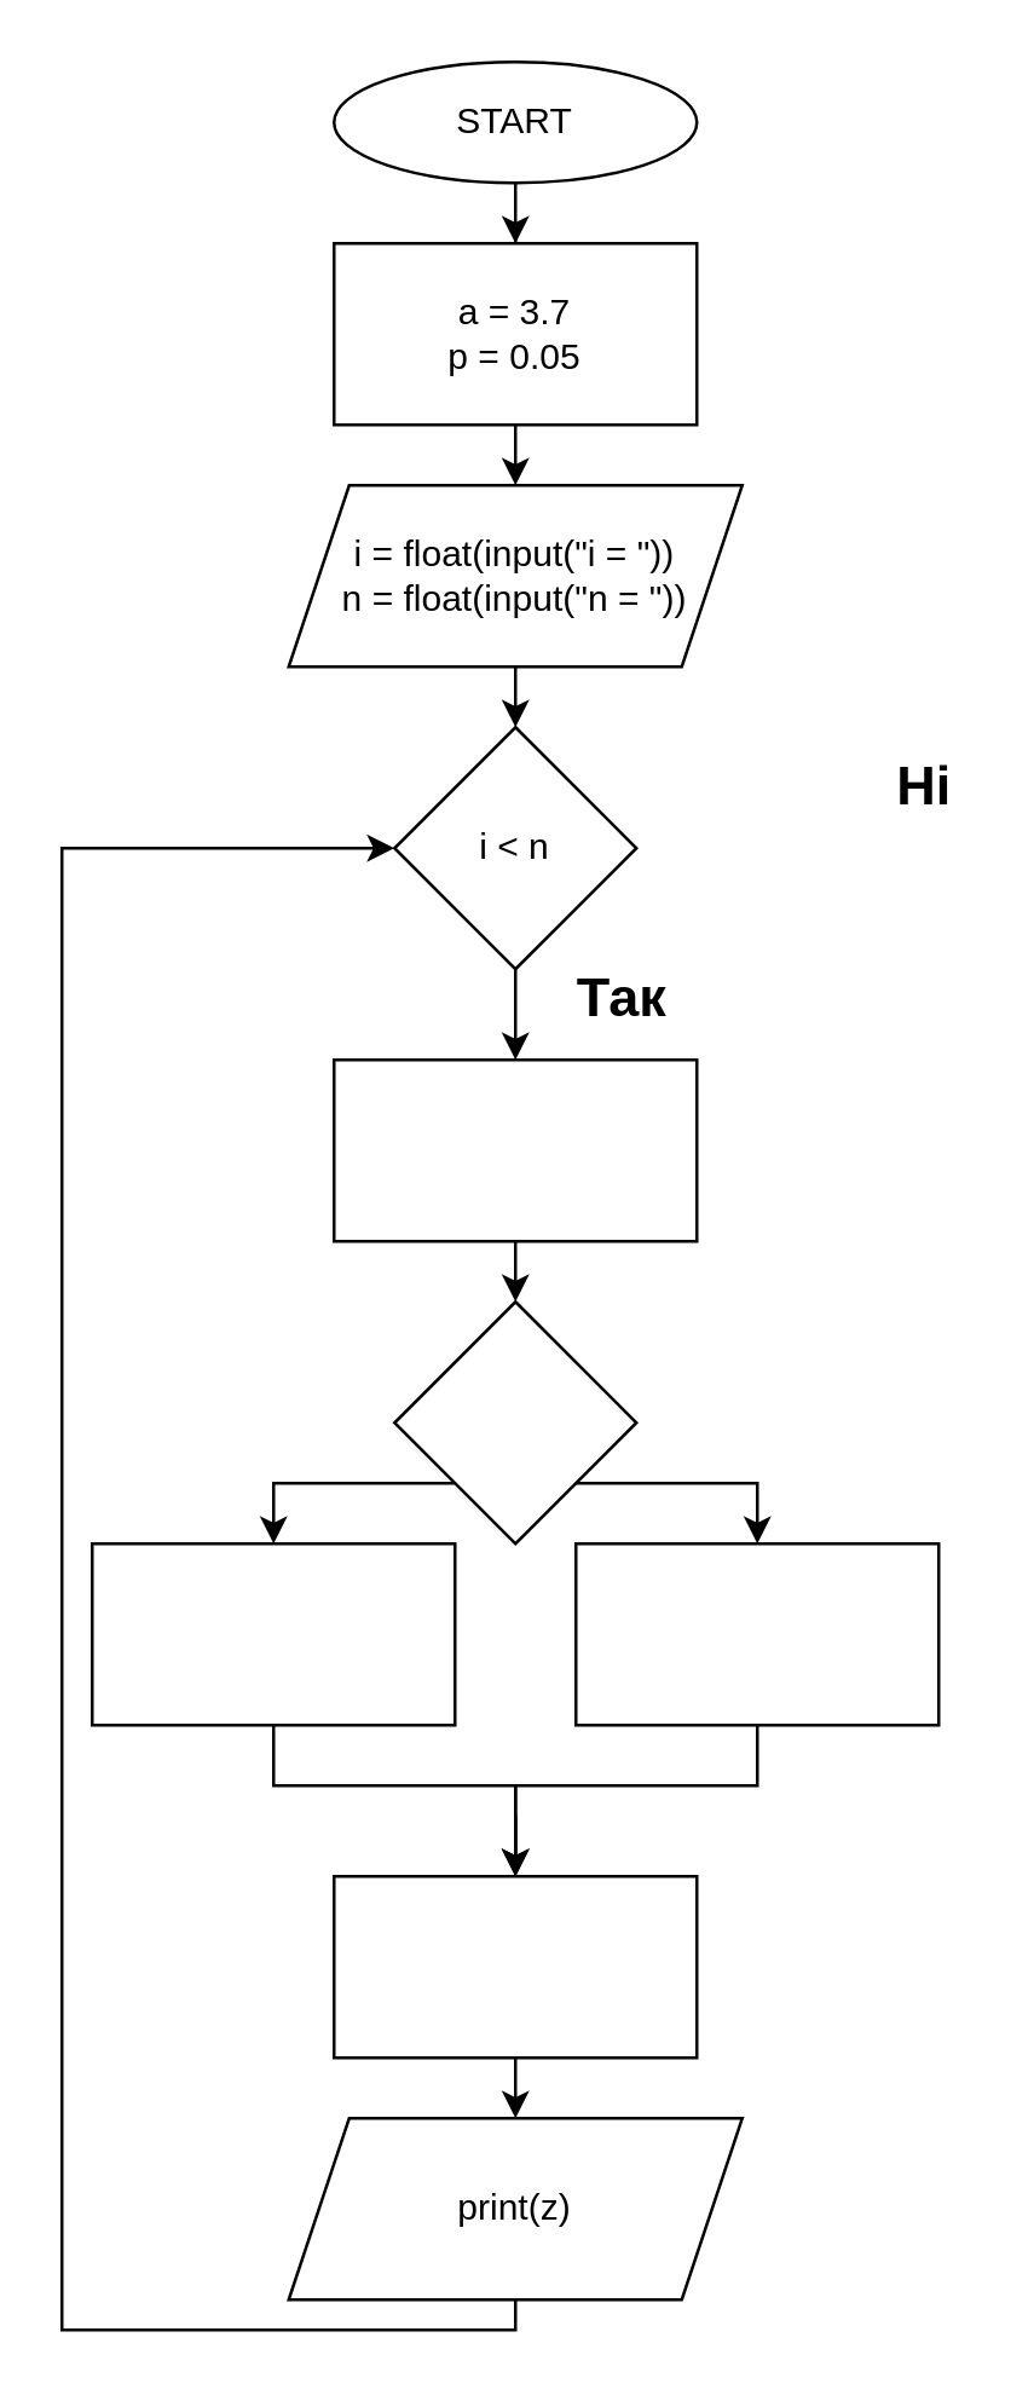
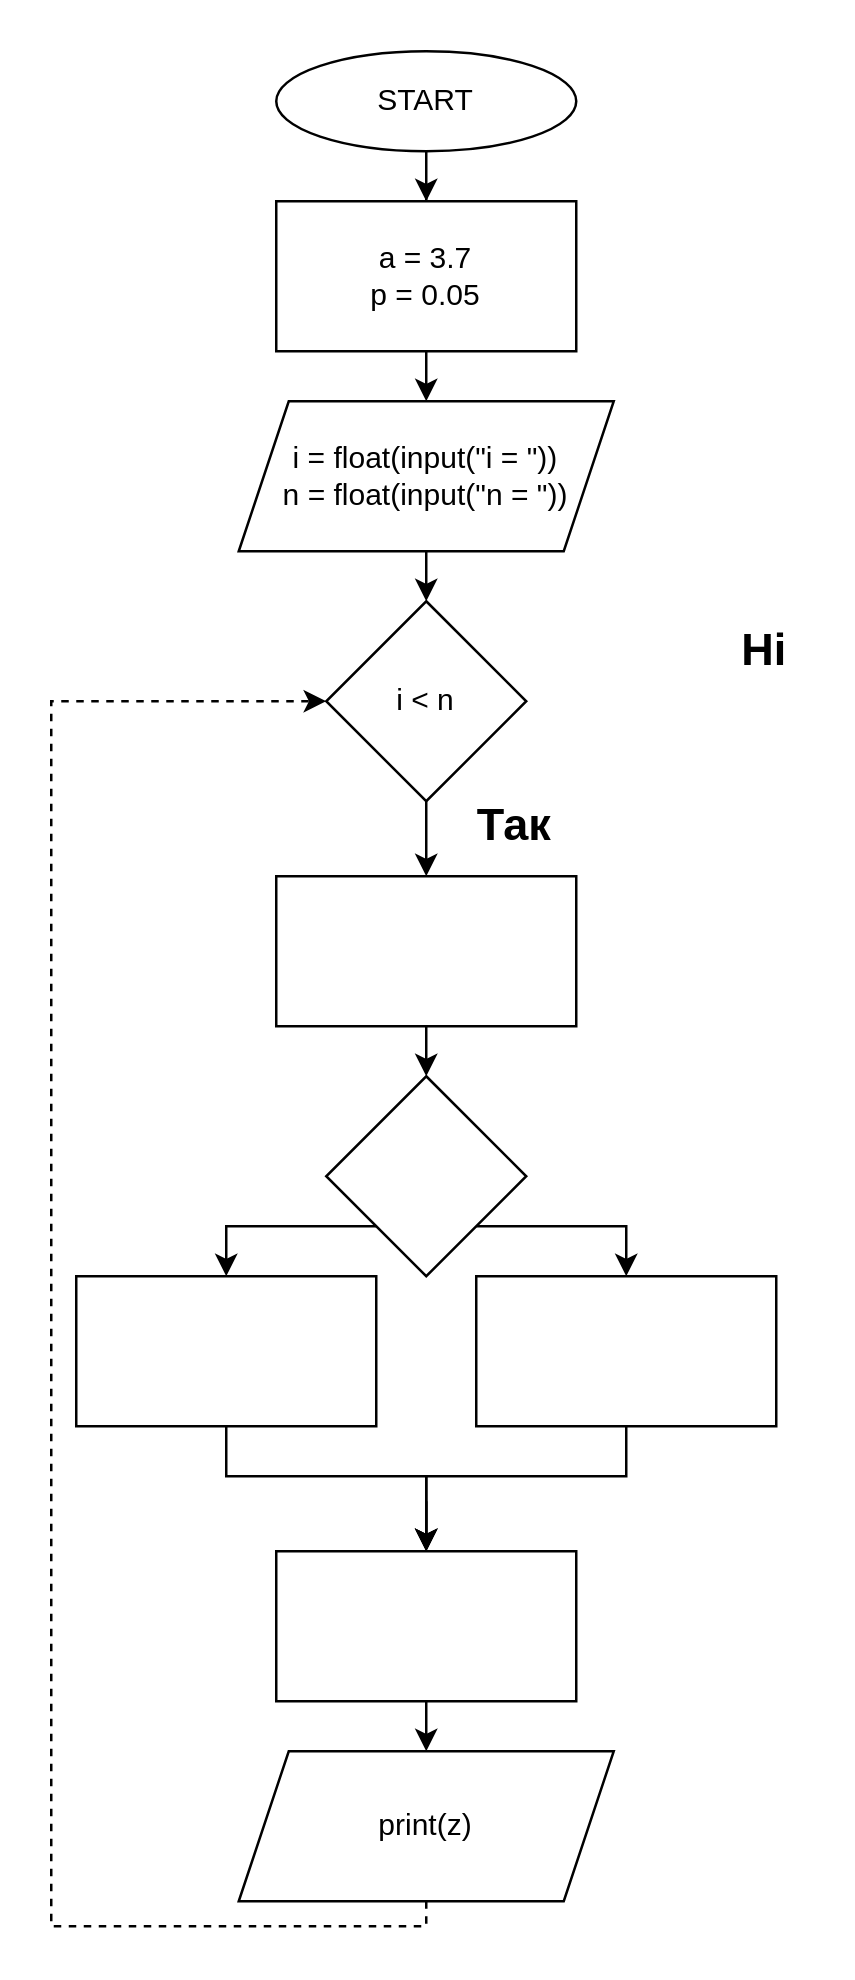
  <mxCell id="0" />
  <mxCell id="1" parent="0" />
  <mxCell id="2" style="edgeStyle=orthogonalEdgeStyle;rounded=0;orthogonalLoop=1;jettySize=auto;html=1;exitX=0.5;exitY=1;exitDx=0;exitDy=0;" edge="1" parent="1" source="3" target="5"><mxGeometry relative="1" as="geometry" /></mxCell>
  <mxCell id="3" value="START" style="ellipse;whiteSpace=wrap;html=1;" vertex="1" parent="1"><mxGeometry x="110" y="20" width="120" height="40" as="geometry" /></mxCell>
  <mxCell id="4" style="edgeStyle=orthogonalEdgeStyle;rounded=0;orthogonalLoop=1;jettySize=auto;html=1;exitX=0.5;exitY=1;exitDx=0;exitDy=0;entryX=0.5;entryY=0;entryDx=0;entryDy=0;" edge="1" parent="1" source="5" target="7"><mxGeometry relative="1" as="geometry" /></mxCell>
  <mxCell id="5" value="&lt;div&gt;a = 3.7&lt;/div&gt;&lt;div&gt;p = 0.05&lt;/div&gt;" style="rounded=0;whiteSpace=wrap;html=1;" vertex="1" parent="1"><mxGeometry x="110" y="80" width="120" height="60" as="geometry" /></mxCell>
  <mxCell id="6" style="edgeStyle=orthogonalEdgeStyle;rounded=0;orthogonalLoop=1;jettySize=auto;html=1;exitX=0.5;exitY=1;exitDx=0;exitDy=0;entryX=0.5;entryY=0;entryDx=0;entryDy=0;" edge="1" parent="1" source="7" target="9"><mxGeometry relative="1" as="geometry" /></mxCell>
  <mxCell id="7" value="&lt;div&gt;i = float(input(&quot;i = &quot;))&lt;/div&gt;&lt;div&gt;n = float(input(&quot;n = &quot;))&lt;/div&gt;" style="shape=parallelogram;perimeter=parallelogramPerimeter;whiteSpace=wrap;html=1;fixedSize=1;" vertex="1" parent="1"><mxGeometry x="95" y="160" width="150" height="60" as="geometry" /></mxCell>
- <mxCell id="8" style="edgeStyle=orthogonalEdgeStyle;rounded=0;orthogonalLoop=1;jettySize=auto;html=1;entryX=0;entryY=0.5;entryDx=0;entryDy=0;exitX=0.5;exitY=1;exitDx=0;exitDy=0;" edge="1" parent="1" source="25" target="9"><mxGeometry relative="1" as="geometry"><mxPoint x="10" y="250" as="targetPoint" /><mxPoint x="320" y="800" as="sourcePoint" /><Array as="points"><mxPoint x="170" y="770" /><mxPoint x="20" y="770" /><mxPoint x="20" y="280" /></Array></mxGeometry></mxCell>
+ <mxCell id="8" style="edgeStyle=orthogonalEdgeStyle;rounded=0;orthogonalLoop=1;jettySize=auto;html=1;entryX=0;entryY=0.5;entryDx=0;entryDy=0;exitX=0.5;exitY=1;exitDx=0;exitDy=0;dashed=1;" edge="1" parent="1" source="25" target="9"><mxGeometry relative="1" as="geometry"><mxPoint x="10" y="250" as="targetPoint" /><mxPoint x="320" y="800" as="sourcePoint" /><Array as="points"><mxPoint x="170" y="770" /><mxPoint x="20" y="770" /><mxPoint x="20" y="280" /></Array></mxGeometry></mxCell>
  <mxCell id="9" value="i &amp;lt; n" style="rhombus;whiteSpace=wrap;html=1;" vertex="1" parent="1"><mxGeometry x="130" y="240" width="80" height="80" as="geometry" /></mxCell>
  <mxCell id="10" value="" style="rounded=0;whiteSpace=wrap;html=1;" vertex="1" parent="1"><mxGeometry x="110" y="350" width="120" height="60" as="geometry" /></mxCell>
  <mxCell id="11" style="edgeStyle=orthogonalEdgeStyle;rounded=0;orthogonalLoop=1;jettySize=auto;html=1;entryX=0.5;entryY=0;entryDx=0;entryDy=0;" edge="1" parent="1" source="9" target="10"><mxGeometry relative="1" as="geometry"><mxPoint x="160" y="350" as="targetPoint" /><mxPoint x="170" y="320" as="sourcePoint" /><Array as="points"><mxPoint x="170" y="330" /><mxPoint x="170" y="330" /></Array></mxGeometry></mxCell>
  <mxCell id="12" style="edgeStyle=orthogonalEdgeStyle;rounded=0;orthogonalLoop=1;jettySize=auto;html=1;exitX=0.5;exitY=1;exitDx=0;exitDy=0;entryX=0.5;entryY=0;entryDx=0;entryDy=0;" edge="1" parent="1" source="13" target="25"><mxGeometry relative="1" as="geometry" /></mxCell>
  <mxCell id="13" value="" style="rounded=0;whiteSpace=wrap;html=1;" vertex="1" parent="1"><mxGeometry x="110" y="620" width="120" height="60" as="geometry" /></mxCell>
  <mxCell id="14" style="edgeStyle=orthogonalEdgeStyle;rounded=0;orthogonalLoop=1;jettySize=auto;html=1;entryX=0.5;entryY=0;entryDx=0;entryDy=0;" edge="1" parent="1" target="13"><mxGeometry relative="1" as="geometry"><mxPoint x="130" y="280" as="targetPoint" /><mxPoint x="170" y="600" as="sourcePoint" /><Array as="points"><mxPoint x="170" y="620" /></Array></mxGeometry></mxCell>
  <mxCell id="15" style="edgeStyle=orthogonalEdgeStyle;rounded=0;orthogonalLoop=1;jettySize=auto;html=1;entryX=0.5;entryY=0;entryDx=0;entryDy=0;" edge="1" parent="1" source="23" target="13"><mxGeometry relative="1" as="geometry"><mxPoint x="170" y="710" as="targetPoint" /><Array as="points"><mxPoint x="250" y="590" /><mxPoint x="170" y="590" /></Array></mxGeometry></mxCell>
  <mxCell id="16" style="edgeStyle=orthogonalEdgeStyle;rounded=0;orthogonalLoop=1;jettySize=auto;html=1;entryX=0.5;entryY=0;entryDx=0;entryDy=0;" edge="1" parent="1" source="21" target="13"><mxGeometry relative="1" as="geometry"><mxPoint x="120" y="610" as="targetPoint" /><Array as="points"><mxPoint x="90" y="590" /><mxPoint x="170" y="590" /></Array></mxGeometry></mxCell>
  <mxCell id="17" value="" style="rhombus;whiteSpace=wrap;html=1;" vertex="1" parent="1"><mxGeometry x="130" y="430" width="80" height="80" as="geometry" /></mxCell>
  <mxCell id="18" style="edgeStyle=orthogonalEdgeStyle;rounded=0;orthogonalLoop=1;jettySize=auto;html=1;entryX=0.5;entryY=0;entryDx=0;entryDy=0;exitX=0.5;exitY=1;exitDx=0;exitDy=0;" edge="1" parent="1" source="10" target="17"><mxGeometry relative="1" as="geometry"><mxPoint x="170" y="430" as="targetPoint" /><mxPoint x="170" y="410" as="sourcePoint" /><Array as="points" /></mxGeometry></mxCell>
  <mxCell id="19" value="&lt;font style=&quot;font-size: 18px&quot;&gt;&lt;b&gt;Ні&lt;/b&gt;&lt;/font&gt;" style="text;html=1;align=center;verticalAlign=middle;resizable=0;points=[];autosize=1;" vertex="1" parent="1"><mxGeometry x="290" y="250" width="30" height="20" as="geometry" /></mxCell>
  <mxCell id="20" value="&lt;font style=&quot;font-size: 18px&quot;&gt;&lt;b&gt;Так&lt;/b&gt;&lt;/font&gt;" style="text;html=1;align=center;verticalAlign=middle;resizable=0;points=[];autosize=1;" vertex="1" parent="1"><mxGeometry x="180" y="320" width="50" height="20" as="geometry" /></mxCell>
  <mxCell id="21" value="" style="rounded=0;whiteSpace=wrap;html=1;" vertex="1" parent="1"><mxGeometry x="30" y="510" width="120" height="60" as="geometry" /></mxCell>
  <mxCell id="22" style="edgeStyle=orthogonalEdgeStyle;rounded=0;orthogonalLoop=1;jettySize=auto;html=1;exitX=0;exitY=1;exitDx=0;exitDy=0;entryX=0.5;entryY=0;entryDx=0;entryDy=0;" edge="1" parent="1" source="17" target="21"><mxGeometry relative="1" as="geometry"><mxPoint x="120" y="610" as="targetPoint" /><mxPoint x="130" y="470" as="sourcePoint" /><Array as="points"><mxPoint x="90" y="490" /></Array></mxGeometry></mxCell>
  <mxCell id="23" value="" style="rounded=0;whiteSpace=wrap;html=1;" vertex="1" parent="1"><mxGeometry x="190" y="510" width="120" height="60" as="geometry" /></mxCell>
  <mxCell id="24" style="edgeStyle=orthogonalEdgeStyle;rounded=0;orthogonalLoop=1;jettySize=auto;html=1;" edge="1" parent="1" source="17" target="23"><mxGeometry relative="1" as="geometry"><mxPoint x="260" y="570" as="targetPoint" /><mxPoint x="210" y="470" as="sourcePoint" /><Array as="points"><mxPoint x="250" y="490" /></Array></mxGeometry></mxCell>
  <mxCell id="25" value="print(z)" style="shape=parallelogram;perimeter=parallelogramPerimeter;whiteSpace=wrap;html=1;fixedSize=1;" vertex="1" parent="1"><mxGeometry x="95" y="700" width="150" height="60" as="geometry" /></mxCell>
